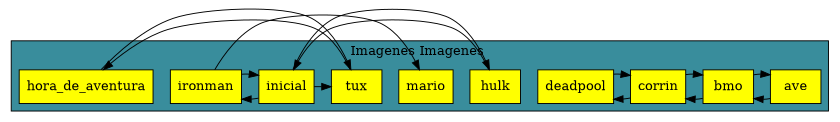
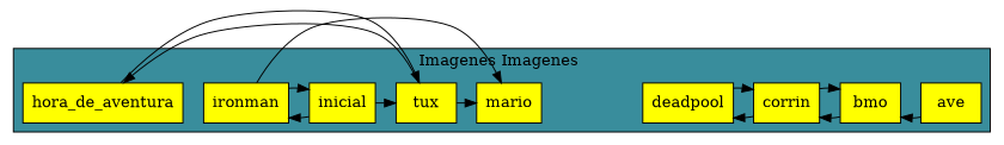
  digraph {
    node [fillcolor=yellow shape=box style=filled]
    n1 [label="ave\n"]
    n2 [label="bmo\n"]
    n3 [label="corrin\n"]
    n4 [label="deadpool\n"]
-   n5 [label="hulk\n"]
    n6 [label="inicial\n"]
    n7 [label="ironman\n"]
    n8 [label="mario\n"]
    n9 [label="tux\n"]
    n10 [label="hora_de_aventura\n"]
    subgraph cluster_1 {
      bgcolor="#398D9C"
      label="Imagenes Imagenes "
      subgraph sub_2 {
        bgcolor="#398D9C"
        label="Lista Imagenes "
        rank=same
        n1
        n2
        n3
        n4
-       n5
        n6
        n7
        n8
        n9
        n10
      }
    }
    n1 -> n2
-   n2 -> n1
    n2 -> n3
    n3 -> n2
    n3 -> n4
    n4 -> n3
-   n5 -> n6
-   n6 -> n5
    n6 -> n7
    n6 -> n9
    n7 -> n6
    n7 -> n8
+   n9 -> n8
    n9 -> n10
    n10 -> n9
  }
